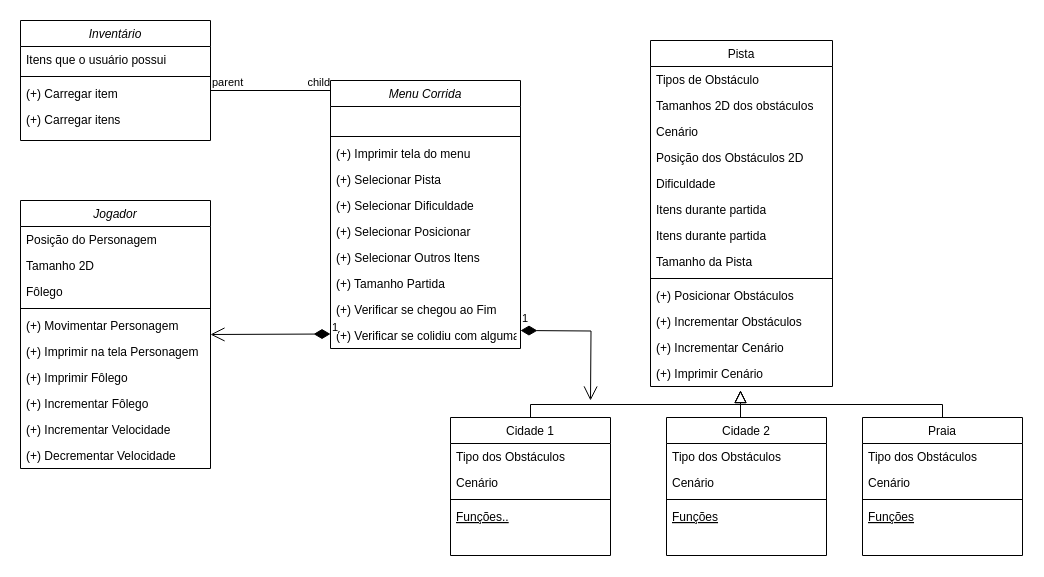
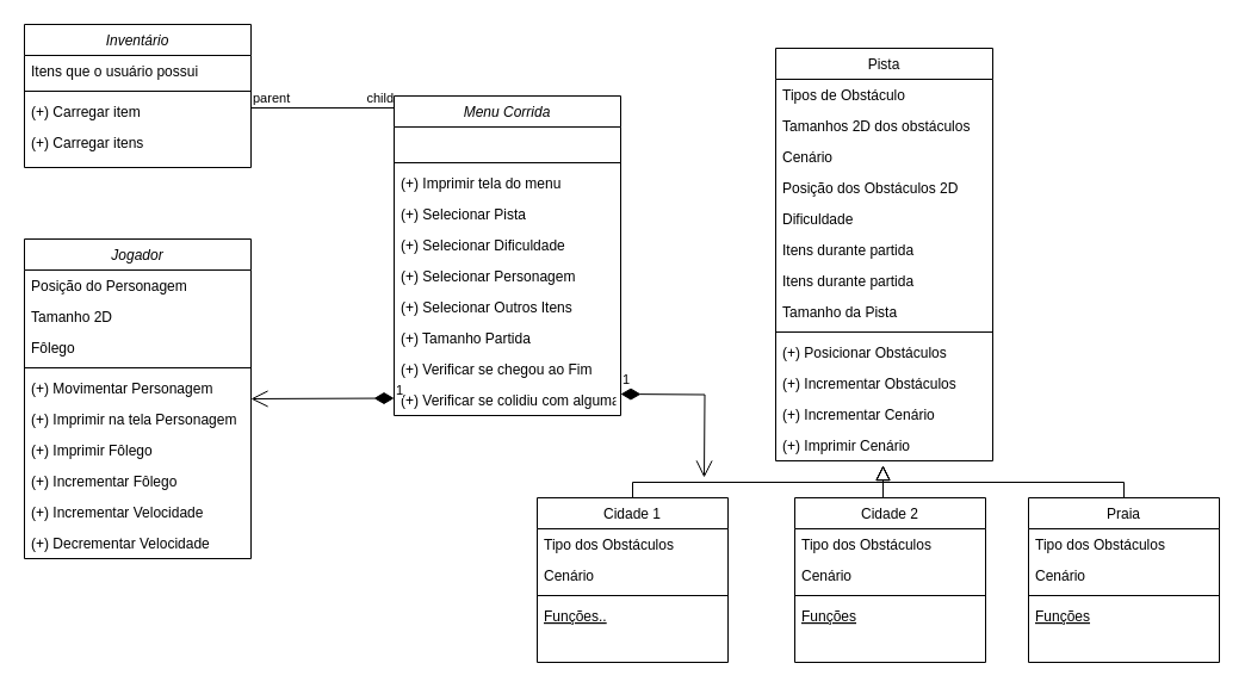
  <mxCell id="0" />
  <mxCell id="1" parent="0" />
  <mxCell id="2" value="Menu Corrida" style="swimlane;fontStyle=2;align=center;verticalAlign=top;childLayout=stackLayout;horizontal=1;startSize=26;horizontalStack=0;resizeParent=1;resizeLast=0;collapsible=1;marginBottom=0;rounded=0;shadow=0;strokeWidth=1;" parent="1" vertex="1"><mxGeometry x="330" y="80" width="190" height="268" as="geometry"><mxRectangle x="170" y="120" width="160" height="26" as="alternateBounds" /></mxGeometry></mxCell>
  <mxCell id="3" value=" " style="text;align=left;verticalAlign=top;spacingLeft=4;spacingRight=4;overflow=hidden;rotatable=0;points=[[0,0.5],[1,0.5]];portConstraint=eastwest;rounded=0;shadow=0;html=0;" parent="2" vertex="1"><mxGeometry y="26" width="190" height="26" as="geometry" /></mxCell>
  <mxCell id="4" value="" style="line;html=1;strokeWidth=1;align=left;verticalAlign=middle;spacingTop=-1;spacingLeft=3;spacingRight=3;rotatable=0;labelPosition=right;points=[];portConstraint=eastwest;" parent="2" vertex="1"><mxGeometry y="52" width="190" height="8" as="geometry" /></mxCell>
  <mxCell id="5" value="(+) Imprimir tela do menu" style="text;align=left;verticalAlign=top;spacingLeft=4;spacingRight=4;overflow=hidden;rotatable=0;points=[[0,0.5],[1,0.5]];portConstraint=eastwest;" parent="2" vertex="1"><mxGeometry y="60" width="190" height="26" as="geometry" /></mxCell>
  <mxCell id="6" value="(+) Selecionar Pista" style="text;align=left;verticalAlign=top;spacingLeft=4;spacingRight=4;overflow=hidden;rotatable=0;points=[[0,0.5],[1,0.5]];portConstraint=eastwest;" vertex="1" parent="2"><mxGeometry y="86" width="190" height="26" as="geometry" /></mxCell>
  <mxCell id="7" value="(+) Selecionar Dificuldade" style="text;align=left;verticalAlign=top;spacingLeft=4;spacingRight=4;overflow=hidden;rotatable=0;points=[[0,0.5],[1,0.5]];portConstraint=eastwest;" vertex="1" parent="2"><mxGeometry y="112" width="190" height="26" as="geometry" /></mxCell>
- <mxCell id="8" value="(+) Selecionar Posicionar" style="text;align=left;verticalAlign=top;spacingLeft=4;spacingRight=4;overflow=hidden;rotatable=0;points=[[0,0.5],[1,0.5]];portConstraint=eastwest;" vertex="1" parent="2"><mxGeometry y="138" width="190" height="26" as="geometry" /></mxCell>
+ <mxCell id="8" value="(+) Selecionar Personagem" style="text;align=left;verticalAlign=top;spacingLeft=4;spacingRight=4;overflow=hidden;rotatable=0;points=[[0,0.5],[1,0.5]];portConstraint=eastwest;" vertex="1" parent="2"><mxGeometry y="138" width="190" height="26" as="geometry" /></mxCell>
  <mxCell id="9" value="(+) Selecionar Outros Itens" style="text;align=left;verticalAlign=top;spacingLeft=4;spacingRight=4;overflow=hidden;rotatable=0;points=[[0,0.5],[1,0.5]];portConstraint=eastwest;" vertex="1" parent="2"><mxGeometry y="164" width="190" height="26" as="geometry" /></mxCell>
  <mxCell id="10" value="(+) Tamanho Partida" style="text;align=left;verticalAlign=top;spacingLeft=4;spacingRight=4;overflow=hidden;rotatable=0;points=[[0,0.5],[1,0.5]];portConstraint=eastwest;" vertex="1" parent="2"><mxGeometry y="190" width="190" height="26" as="geometry" /></mxCell>
  <mxCell id="11" value="(+) Verificar se chegou ao Fim" style="text;align=left;verticalAlign=top;spacingLeft=4;spacingRight=4;overflow=hidden;rotatable=0;points=[[0,0.5],[1,0.5]];portConstraint=eastwest;" vertex="1" parent="2"><mxGeometry y="216" width="190" height="26" as="geometry" /></mxCell>
  <mxCell id="12" value="(+) Verificar se colidiu com alguma coisa&#10;" style="text;align=left;verticalAlign=top;spacingLeft=4;spacingRight=4;overflow=hidden;rotatable=0;points=[[0,0.5],[1,0.5]];portConstraint=eastwest;" vertex="1" parent="2"><mxGeometry y="242" width="190" height="26" as="geometry" /></mxCell>
  <mxCell id="13" value="Cidade 1" style="swimlane;fontStyle=0;align=center;verticalAlign=top;childLayout=stackLayout;horizontal=1;startSize=26;horizontalStack=0;resizeParent=1;resizeLast=0;collapsible=1;marginBottom=0;rounded=0;shadow=0;strokeWidth=1;" parent="1" vertex="1"><mxGeometry x="450" y="417" width="160" height="138" as="geometry"><mxRectangle x="130" y="380" width="160" height="26" as="alternateBounds" /></mxGeometry></mxCell>
  <mxCell id="14" value="Tipo dos Obstáculos" style="text;align=left;verticalAlign=top;spacingLeft=4;spacingRight=4;overflow=hidden;rotatable=0;points=[[0,0.5],[1,0.5]];portConstraint=eastwest;" parent="13" vertex="1"><mxGeometry y="26" width="160" height="26" as="geometry" /></mxCell>
  <mxCell id="15" value="Cenário" style="text;align=left;verticalAlign=top;spacingLeft=4;spacingRight=4;overflow=hidden;rotatable=0;points=[[0,0.5],[1,0.5]];portConstraint=eastwest;rounded=0;shadow=0;html=0;" parent="13" vertex="1"><mxGeometry y="52" width="160" height="26" as="geometry" /></mxCell>
  <mxCell id="16" value="" style="line;html=1;strokeWidth=1;align=left;verticalAlign=middle;spacingTop=-1;spacingLeft=3;spacingRight=3;rotatable=0;labelPosition=right;points=[];portConstraint=eastwest;" parent="13" vertex="1"><mxGeometry y="78" width="160" height="8" as="geometry" /></mxCell>
  <mxCell id="17" value="Funções.." style="text;align=left;verticalAlign=top;spacingLeft=4;spacingRight=4;overflow=hidden;rotatable=0;points=[[0,0.5],[1,0.5]];portConstraint=eastwest;fontStyle=4" parent="13" vertex="1"><mxGeometry y="86" width="160" height="26" as="geometry" /></mxCell>
  <mxCell id="18" value="" style="endArrow=block;endSize=10;endFill=0;shadow=0;strokeWidth=1;rounded=0;curved=0;edgeStyle=elbowEdgeStyle;elbow=vertical;exitX=0.5;exitY=0;exitDx=0;exitDy=0;" parent="1" source="13" edge="1"><mxGeometry width="160" relative="1" as="geometry"><mxPoint x="640" y="414" as="sourcePoint" /><mxPoint x="740" y="390" as="targetPoint" /></mxGeometry></mxCell>
  <mxCell id="19" value="" style="endArrow=block;endSize=10;endFill=0;shadow=0;strokeWidth=1;rounded=0;curved=0;edgeStyle=elbowEdgeStyle;elbow=vertical;" parent="1" edge="1"><mxGeometry width="160" relative="1" as="geometry"><mxPoint x="740" y="417" as="sourcePoint" /><mxPoint x="740" y="390" as="targetPoint" /></mxGeometry></mxCell>
  <mxCell id="20" value="Pista&#10;" style="swimlane;fontStyle=0;align=center;verticalAlign=top;childLayout=stackLayout;horizontal=1;startSize=26;horizontalStack=0;resizeParent=1;resizeLast=0;collapsible=1;marginBottom=0;rounded=0;shadow=0;strokeWidth=1;" parent="1" vertex="1"><mxGeometry x="650" y="40" width="182" height="346" as="geometry"><mxRectangle x="550" y="140" width="160" height="26" as="alternateBounds" /></mxGeometry></mxCell>
  <mxCell id="21" value="Tipos de Obstáculo" style="text;align=left;verticalAlign=top;spacingLeft=4;spacingRight=4;overflow=hidden;rotatable=0;points=[[0,0.5],[1,0.5]];portConstraint=eastwest;" parent="20" vertex="1"><mxGeometry y="26" width="182" height="26" as="geometry" /></mxCell>
  <mxCell id="22" value="Tamanhos 2D dos obstáculos" style="text;align=left;verticalAlign=top;spacingLeft=4;spacingRight=4;overflow=hidden;rotatable=0;points=[[0,0.5],[1,0.5]];portConstraint=eastwest;" vertex="1" parent="20"><mxGeometry y="52" width="182" height="26" as="geometry" /></mxCell>
  <mxCell id="23" value="Cenário" style="text;align=left;verticalAlign=top;spacingLeft=4;spacingRight=4;overflow=hidden;rotatable=0;points=[[0,0.5],[1,0.5]];portConstraint=eastwest;rounded=0;shadow=0;html=0;" parent="20" vertex="1"><mxGeometry y="78" width="182" height="26" as="geometry" /></mxCell>
  <mxCell id="24" value="Posição dos Obstáculos 2D" style="text;align=left;verticalAlign=top;spacingLeft=4;spacingRight=4;overflow=hidden;rotatable=0;points=[[0,0.5],[1,0.5]];portConstraint=eastwest;rounded=0;shadow=0;html=0;" parent="20" vertex="1"><mxGeometry y="104" width="182" height="26" as="geometry" /></mxCell>
  <mxCell id="25" value="Dificuldade" style="text;align=left;verticalAlign=top;spacingLeft=4;spacingRight=4;overflow=hidden;rotatable=0;points=[[0,0.5],[1,0.5]];portConstraint=eastwest;rounded=0;shadow=0;html=0;" parent="20" vertex="1"><mxGeometry y="130" width="182" height="26" as="geometry" /></mxCell>
  <mxCell id="26" value="Itens durante partida" style="text;align=left;verticalAlign=top;spacingLeft=4;spacingRight=4;overflow=hidden;rotatable=0;points=[[0,0.5],[1,0.5]];portConstraint=eastwest;rounded=0;shadow=0;html=0;" parent="20" vertex="1"><mxGeometry y="156" width="182" height="26" as="geometry" /></mxCell>
  <mxCell id="27" value="Itens durante partida" style="text;align=left;verticalAlign=top;spacingLeft=4;spacingRight=4;overflow=hidden;rotatable=0;points=[[0,0.5],[1,0.5]];portConstraint=eastwest;rounded=0;shadow=0;html=0;" vertex="1" parent="20"><mxGeometry y="182" width="182" height="26" as="geometry" /></mxCell>
  <mxCell id="28" value="Tamanho da Pista" style="text;align=left;verticalAlign=top;spacingLeft=4;spacingRight=4;overflow=hidden;rotatable=0;points=[[0,0.5],[1,0.5]];portConstraint=eastwest;rounded=0;shadow=0;html=0;" vertex="1" parent="20"><mxGeometry y="208" width="182" height="26" as="geometry" /></mxCell>
  <mxCell id="29" value="" style="line;html=1;strokeWidth=1;align=left;verticalAlign=middle;spacingTop=-1;spacingLeft=3;spacingRight=3;rotatable=0;labelPosition=right;points=[];portConstraint=eastwest;" parent="20" vertex="1"><mxGeometry y="234" width="182" height="8" as="geometry" /></mxCell>
  <mxCell id="30" value="(+) Posicionar Obstáculos" style="text;align=left;verticalAlign=top;spacingLeft=4;spacingRight=4;overflow=hidden;rotatable=0;points=[[0,0.5],[1,0.5]];portConstraint=eastwest;" parent="20" vertex="1"><mxGeometry y="242" width="182" height="26" as="geometry" /></mxCell>
  <mxCell id="31" value="(+) Incrementar Obstáculos" style="text;align=left;verticalAlign=top;spacingLeft=4;spacingRight=4;overflow=hidden;rotatable=0;points=[[0,0.5],[1,0.5]];portConstraint=eastwest;" vertex="1" parent="20"><mxGeometry y="268" width="182" height="26" as="geometry" /></mxCell>
  <mxCell id="32" value="(+) Incrementar Cenário" style="text;align=left;verticalAlign=top;spacingLeft=4;spacingRight=4;overflow=hidden;rotatable=0;points=[[0,0.5],[1,0.5]];portConstraint=eastwest;" vertex="1" parent="20"><mxGeometry y="294" width="182" height="26" as="geometry" /></mxCell>
  <mxCell id="33" value="(+) Imprimir Cenário" style="text;align=left;verticalAlign=top;spacingLeft=4;spacingRight=4;overflow=hidden;rotatable=0;points=[[0,0.5],[1,0.5]];portConstraint=eastwest;" vertex="1" parent="20"><mxGeometry y="320" width="182" height="26" as="geometry" /></mxCell>
  <mxCell id="34" value="Cidade 2" style="swimlane;fontStyle=0;align=center;verticalAlign=top;childLayout=stackLayout;horizontal=1;startSize=26;horizontalStack=0;resizeParent=1;resizeLast=0;collapsible=1;marginBottom=0;rounded=0;shadow=0;strokeWidth=1;" vertex="1" parent="1"><mxGeometry x="666" y="417" width="160" height="138" as="geometry"><mxRectangle x="130" y="380" width="160" height="26" as="alternateBounds" /></mxGeometry></mxCell>
  <mxCell id="35" value="Tipo dos Obstáculos" style="text;align=left;verticalAlign=top;spacingLeft=4;spacingRight=4;overflow=hidden;rotatable=0;points=[[0,0.5],[1,0.5]];portConstraint=eastwest;" vertex="1" parent="34"><mxGeometry y="26" width="160" height="26" as="geometry" /></mxCell>
  <mxCell id="36" value="Cenário" style="text;align=left;verticalAlign=top;spacingLeft=4;spacingRight=4;overflow=hidden;rotatable=0;points=[[0,0.5],[1,0.5]];portConstraint=eastwest;rounded=0;shadow=0;html=0;" vertex="1" parent="34"><mxGeometry y="52" width="160" height="26" as="geometry" /></mxCell>
  <mxCell id="37" value="" style="line;html=1;strokeWidth=1;align=left;verticalAlign=middle;spacingTop=-1;spacingLeft=3;spacingRight=3;rotatable=0;labelPosition=right;points=[];portConstraint=eastwest;" vertex="1" parent="34"><mxGeometry y="78" width="160" height="8" as="geometry" /></mxCell>
  <mxCell id="38" value="Funções" style="text;align=left;verticalAlign=top;spacingLeft=4;spacingRight=4;overflow=hidden;rotatable=0;points=[[0,0.5],[1,0.5]];portConstraint=eastwest;fontStyle=4" vertex="1" parent="34"><mxGeometry y="86" width="160" height="26" as="geometry" /></mxCell>
  <mxCell id="39" value="Inventário" style="swimlane;fontStyle=2;align=center;verticalAlign=top;childLayout=stackLayout;horizontal=1;startSize=26;horizontalStack=0;resizeParent=1;resizeLast=0;collapsible=1;marginBottom=0;rounded=0;shadow=0;strokeWidth=1;" vertex="1" parent="1"><mxGeometry x="20" y="20" width="190" height="120" as="geometry"><mxRectangle x="170" y="120" width="160" height="26" as="alternateBounds" /></mxGeometry></mxCell>
  <mxCell id="40" value="Itens que o usuário possui" style="text;align=left;verticalAlign=top;spacingLeft=4;spacingRight=4;overflow=hidden;rotatable=0;points=[[0,0.5],[1,0.5]];portConstraint=eastwest;rounded=0;shadow=0;html=0;" vertex="1" parent="39"><mxGeometry y="26" width="190" height="26" as="geometry" /></mxCell>
  <mxCell id="41" value="" style="line;html=1;strokeWidth=1;align=left;verticalAlign=middle;spacingTop=-1;spacingLeft=3;spacingRight=3;rotatable=0;labelPosition=right;points=[];portConstraint=eastwest;" vertex="1" parent="39"><mxGeometry y="52" width="190" height="8" as="geometry" /></mxCell>
  <mxCell id="42" value="(+) Carregar item" style="text;align=left;verticalAlign=top;spacingLeft=4;spacingRight=4;overflow=hidden;rotatable=0;points=[[0,0.5],[1,0.5]];portConstraint=eastwest;" vertex="1" parent="39"><mxGeometry y="60" width="190" height="26" as="geometry" /></mxCell>
  <mxCell id="43" value="(+) Carregar itens" style="text;align=left;verticalAlign=top;spacingLeft=4;spacingRight=4;overflow=hidden;rotatable=0;points=[[0,0.5],[1,0.5]];portConstraint=eastwest;" vertex="1" parent="39"><mxGeometry y="86" width="190" height="26" as="geometry" /></mxCell>
  <mxCell id="44" value="Jogador" style="swimlane;fontStyle=2;align=center;verticalAlign=top;childLayout=stackLayout;horizontal=1;startSize=26;horizontalStack=0;resizeParent=1;resizeLast=0;collapsible=1;marginBottom=0;rounded=0;shadow=0;strokeWidth=1;" vertex="1" parent="1"><mxGeometry x="20" y="200" width="190" height="268" as="geometry"><mxRectangle x="170" y="120" width="160" height="26" as="alternateBounds" /></mxGeometry></mxCell>
  <mxCell id="45" value="Posição do Personagem" style="text;align=left;verticalAlign=top;spacingLeft=4;spacingRight=4;overflow=hidden;rotatable=0;points=[[0,0.5],[1,0.5]];portConstraint=eastwest;rounded=0;shadow=0;html=0;" vertex="1" parent="44"><mxGeometry y="26" width="190" height="26" as="geometry" /></mxCell>
  <mxCell id="46" value="Tamanho 2D" style="text;align=left;verticalAlign=top;spacingLeft=4;spacingRight=4;overflow=hidden;rotatable=0;points=[[0,0.5],[1,0.5]];portConstraint=eastwest;rounded=0;shadow=0;html=0;" vertex="1" parent="44"><mxGeometry y="52" width="190" height="26" as="geometry" /></mxCell>
  <mxCell id="47" value="Fôlego" style="text;align=left;verticalAlign=top;spacingLeft=4;spacingRight=4;overflow=hidden;rotatable=0;points=[[0,0.5],[1,0.5]];portConstraint=eastwest;rounded=0;shadow=0;html=0;" vertex="1" parent="44"><mxGeometry y="78" width="190" height="26" as="geometry" /></mxCell>
  <mxCell id="48" value="" style="line;html=1;strokeWidth=1;align=left;verticalAlign=middle;spacingTop=-1;spacingLeft=3;spacingRight=3;rotatable=0;labelPosition=right;points=[];portConstraint=eastwest;" vertex="1" parent="44"><mxGeometry y="104" width="190" height="8" as="geometry" /></mxCell>
  <mxCell id="49" value="(+) Movimentar Personagem" style="text;align=left;verticalAlign=top;spacingLeft=4;spacingRight=4;overflow=hidden;rotatable=0;points=[[0,0.5],[1,0.5]];portConstraint=eastwest;" vertex="1" parent="44"><mxGeometry y="112" width="190" height="26" as="geometry" /></mxCell>
  <mxCell id="50" value="(+) Imprimir na tela Personagem" style="text;align=left;verticalAlign=top;spacingLeft=4;spacingRight=4;overflow=hidden;rotatable=0;points=[[0,0.5],[1,0.5]];portConstraint=eastwest;" vertex="1" parent="44"><mxGeometry y="138" width="190" height="26" as="geometry" /></mxCell>
  <mxCell id="51" value="(+) Imprimir Fôlego" style="text;align=left;verticalAlign=top;spacingLeft=4;spacingRight=4;overflow=hidden;rotatable=0;points=[[0,0.5],[1,0.5]];portConstraint=eastwest;" vertex="1" parent="44"><mxGeometry y="164" width="190" height="26" as="geometry" /></mxCell>
  <mxCell id="52" value="(+) Incrementar Fôlego" style="text;align=left;verticalAlign=top;spacingLeft=4;spacingRight=4;overflow=hidden;rotatable=0;points=[[0,0.5],[1,0.5]];portConstraint=eastwest;" vertex="1" parent="44"><mxGeometry y="190" width="190" height="26" as="geometry" /></mxCell>
  <mxCell id="53" value="(+) Incrementar Velocidade" style="text;align=left;verticalAlign=top;spacingLeft=4;spacingRight=4;overflow=hidden;rotatable=0;points=[[0,0.5],[1,0.5]];portConstraint=eastwest;" vertex="1" parent="44"><mxGeometry y="216" width="190" height="26" as="geometry" /></mxCell>
  <mxCell id="54" value="(+) Decrementar Velocidade" style="text;align=left;verticalAlign=top;spacingLeft=4;spacingRight=4;overflow=hidden;rotatable=0;points=[[0,0.5],[1,0.5]];portConstraint=eastwest;" vertex="1" parent="44"><mxGeometry y="242" width="190" height="26" as="geometry" /></mxCell>
  <mxCell id="55" value="" style="endArrow=block;endSize=10;endFill=0;shadow=0;strokeWidth=1;rounded=0;curved=0;edgeStyle=elbowEdgeStyle;elbow=vertical;exitX=0.5;exitY=0;exitDx=0;exitDy=0;" edge="1" parent="1" source="56"><mxGeometry width="160" relative="1" as="geometry"><mxPoint x="850" y="417" as="sourcePoint" /><mxPoint x="740" y="390" as="targetPoint" /></mxGeometry></mxCell>
  <mxCell id="56" value="Praia" style="swimlane;fontStyle=0;align=center;verticalAlign=top;childLayout=stackLayout;horizontal=1;startSize=26;horizontalStack=0;resizeParent=1;resizeLast=0;collapsible=1;marginBottom=0;rounded=0;shadow=0;strokeWidth=1;" vertex="1" parent="1"><mxGeometry x="862" y="417" width="160" height="138" as="geometry"><mxRectangle x="130" y="380" width="160" height="26" as="alternateBounds" /></mxGeometry></mxCell>
  <mxCell id="57" value="Tipo dos Obstáculos" style="text;align=left;verticalAlign=top;spacingLeft=4;spacingRight=4;overflow=hidden;rotatable=0;points=[[0,0.5],[1,0.5]];portConstraint=eastwest;" vertex="1" parent="56"><mxGeometry y="26" width="160" height="26" as="geometry" /></mxCell>
  <mxCell id="58" value="Cenário" style="text;align=left;verticalAlign=top;spacingLeft=4;spacingRight=4;overflow=hidden;rotatable=0;points=[[0,0.5],[1,0.5]];portConstraint=eastwest;rounded=0;shadow=0;html=0;" vertex="1" parent="56"><mxGeometry y="52" width="160" height="26" as="geometry" /></mxCell>
  <mxCell id="59" value="" style="line;html=1;strokeWidth=1;align=left;verticalAlign=middle;spacingTop=-1;spacingLeft=3;spacingRight=3;rotatable=0;labelPosition=right;points=[];portConstraint=eastwest;" vertex="1" parent="56"><mxGeometry y="78" width="160" height="8" as="geometry" /></mxCell>
  <mxCell id="60" value="Funções" style="text;align=left;verticalAlign=top;spacingLeft=4;spacingRight=4;overflow=hidden;rotatable=0;points=[[0,0.5],[1,0.5]];portConstraint=eastwest;fontStyle=4" vertex="1" parent="56"><mxGeometry y="86" width="160" height="26" as="geometry" /></mxCell>
  <mxCell id="61" value="" style="endArrow=none;html=1;edgeStyle=orthogonalEdgeStyle;rounded=0;" edge="1" parent="1"><mxGeometry relative="1" as="geometry"><mxPoint x="210" y="90" as="sourcePoint" /><mxPoint x="330" y="90" as="targetPoint" /></mxGeometry></mxCell>
  <mxCell id="62" value="parent" style="edgeLabel;resizable=0;html=1;align=left;verticalAlign=bottom;" connectable="0" vertex="1" parent="61"><mxGeometry x="-1" relative="1" as="geometry" /></mxCell>
  <mxCell id="63" value="child" style="edgeLabel;resizable=0;html=1;align=right;verticalAlign=bottom;" connectable="0" vertex="1" parent="61"><mxGeometry x="1" relative="1" as="geometry" /></mxCell>
  <mxCell id="64" value="1" style="endArrow=open;html=1;endSize=12;startArrow=diamondThin;startSize=14;startFill=1;edgeStyle=orthogonalEdgeStyle;align=left;verticalAlign=bottom;rounded=0;" edge="1" parent="1"><mxGeometry x="-1" y="3" relative="1" as="geometry"><mxPoint x="520" y="330" as="sourcePoint" /><mxPoint x="590" y="400" as="targetPoint" /></mxGeometry></mxCell>
  <mxCell id="65" value="1" style="endArrow=open;html=1;endSize=12;startArrow=diamondThin;startSize=14;startFill=1;edgeStyle=orthogonalEdgeStyle;align=left;verticalAlign=bottom;rounded=0;entryX=1;entryY=0.5;entryDx=0;entryDy=0;" edge="1" parent="1" target="44"><mxGeometry x="-1" y="3" relative="1" as="geometry"><mxPoint x="330" y="333.5" as="sourcePoint" /><mxPoint x="280" y="333.5" as="targetPoint" /></mxGeometry></mxCell>
